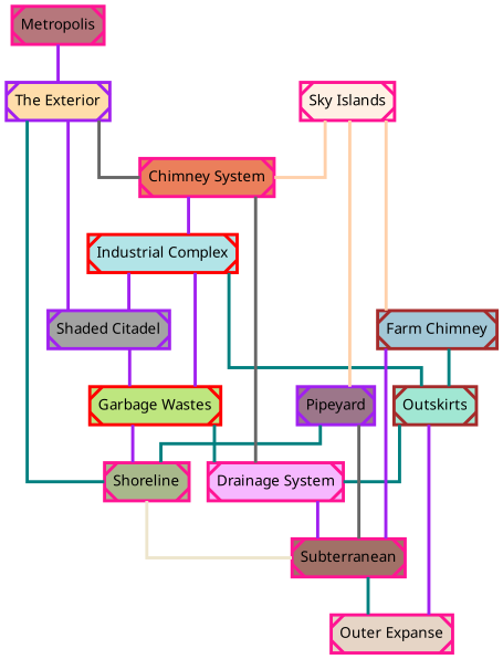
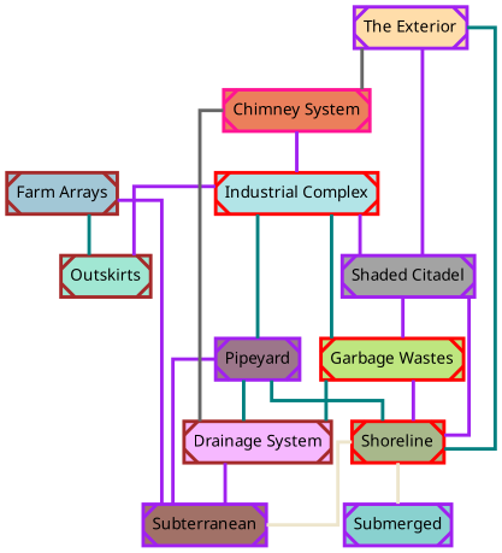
  strict digraph {
    fontname="Noto Sans"
    splines=ortho
    node [color=deeppink fontname="Noto Sans" penwidth=3 shape=rect style="filled, diagonals"]
    edge [color=purple dir=none fontname="Noto Sans" penwidth=3]
    n1 [color=brown fillcolor="#a1e7d3" label=Outskirts]
-   n2 [fillcolor="#f6b8ff" label="Drainage System"]
-   n3 [fillcolor="#e6d5c6" label="Outer Expanse"]
-   n4 [fillcolor="#a17167" label=Subterranean]
+   n2 [color=brown fillcolor="#f6b8ff" label="Drainage System"]
+   n4 [color=purple fillcolor="#a17167" label=Subterranean]
    n5 [color=red fillcolor="#b2e4e7" label="Industrial Complex"]
    n6 [color=red fillcolor="#bee67f" label="Garbage Wastes"]
    n7 [color=purple fillcolor="#a3a3a3" label="Shaded Citadel"]
    n8 [color=purple fillcolor="#9c768a" label=Pipeyard]
-   n9 [fillcolor="#A8B88B" label=Shoreline]
+   n9 [color=red fillcolor="#A8B88B" label=Shoreline]
+   n10 [color=purple fillcolor="#89d1cf" label=Submerged]
    n11 [fillcolor="#eb7f5b" label="Chimney System"]
-   n12 [color=brown fillcolor="#a2c7d6" label="Farm Chimney"]
-   n13 [fillcolor="#fff0e4" label="Sky Islands"]
+   n12 [color=brown fillcolor="#a2c7d6" label="Farm Arrays"]
    n14 [color=purple fillcolor="#ffddaa" label="The Exterior"]
-   n15 [fillcolor="#b6777c" label=Metropolis]
-   n1 -> n2 [color=teal]
-   n1 -> n3
+   n8 -> n2 [color=teal]
    n2 -> n4
-   n4 -> n3 [color=teal]
-   n5 -> n1 [color=teal]
-   n5 -> n6
+   n5 -> n1
+   n5 -> n6 [color=teal]
    n5 -> n7
+   n5 -> n8 [color=teal]
    n6 -> n2 [color=teal]
    n6 -> n9
    n7 -> n6
-   n8 -> n4 [color=gray40]
+   n7 -> n9
+   n8 -> n4
    n8 -> n9 [color=teal]
    n9 -> n4 [color="#EDE5CC"]
+   n9 -> n10 [color="#EDE5CC"]
    n11 -> n2 [color=gray40]
    n11 -> n5
    n12 -> n1 [color=teal]
    n12 -> n4
-   n13 -> n8 [color="#FFD0AA"]
-   n13 -> n11 [color="#FFD0AA"]
-   n13 -> n12 [color="#FFD0AA"]
    n14 -> n7
    n14 -> n9 [color=teal]
    n14 -> n11 [color=gray40]
-   n15 -> n14
  }
